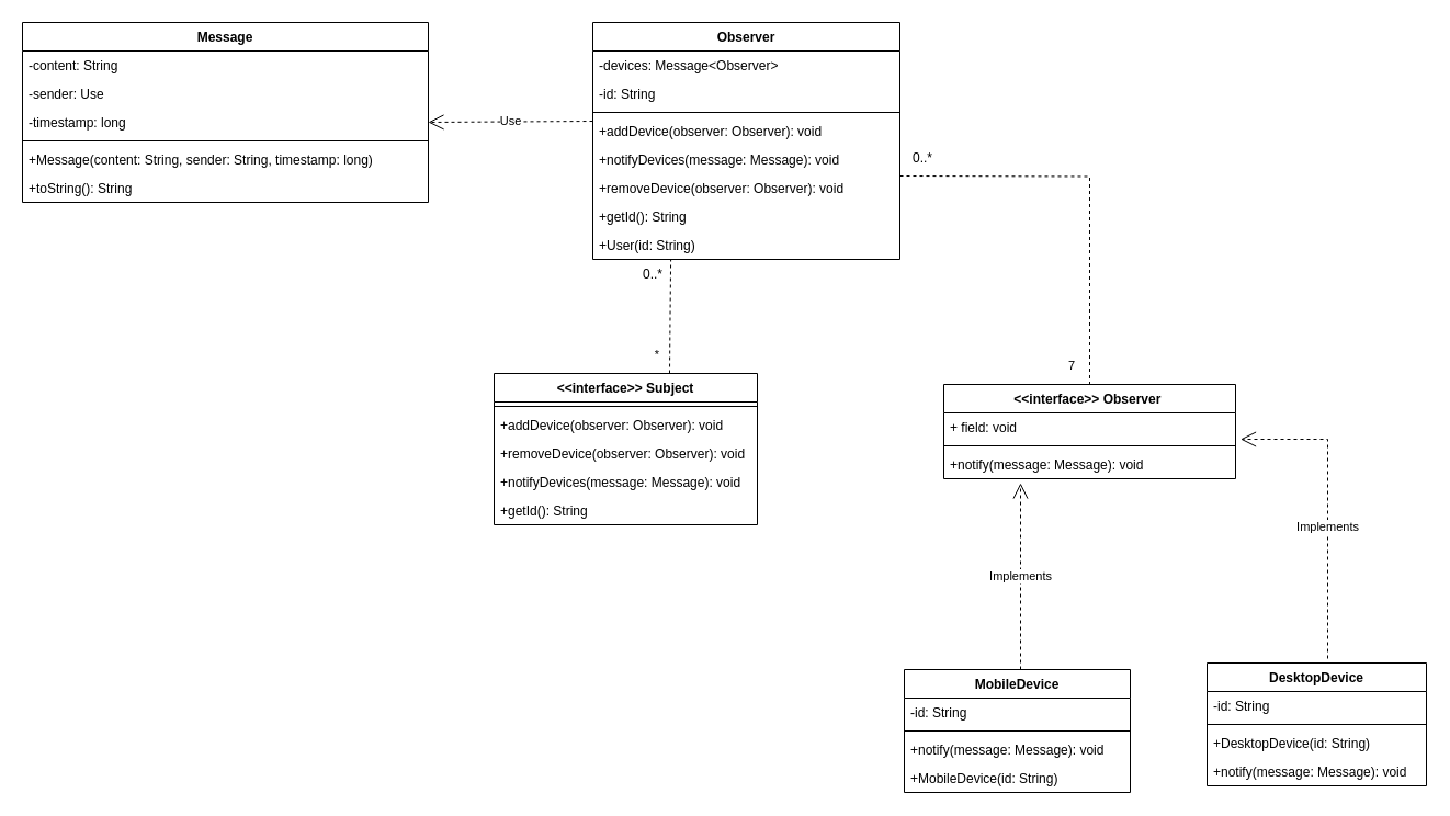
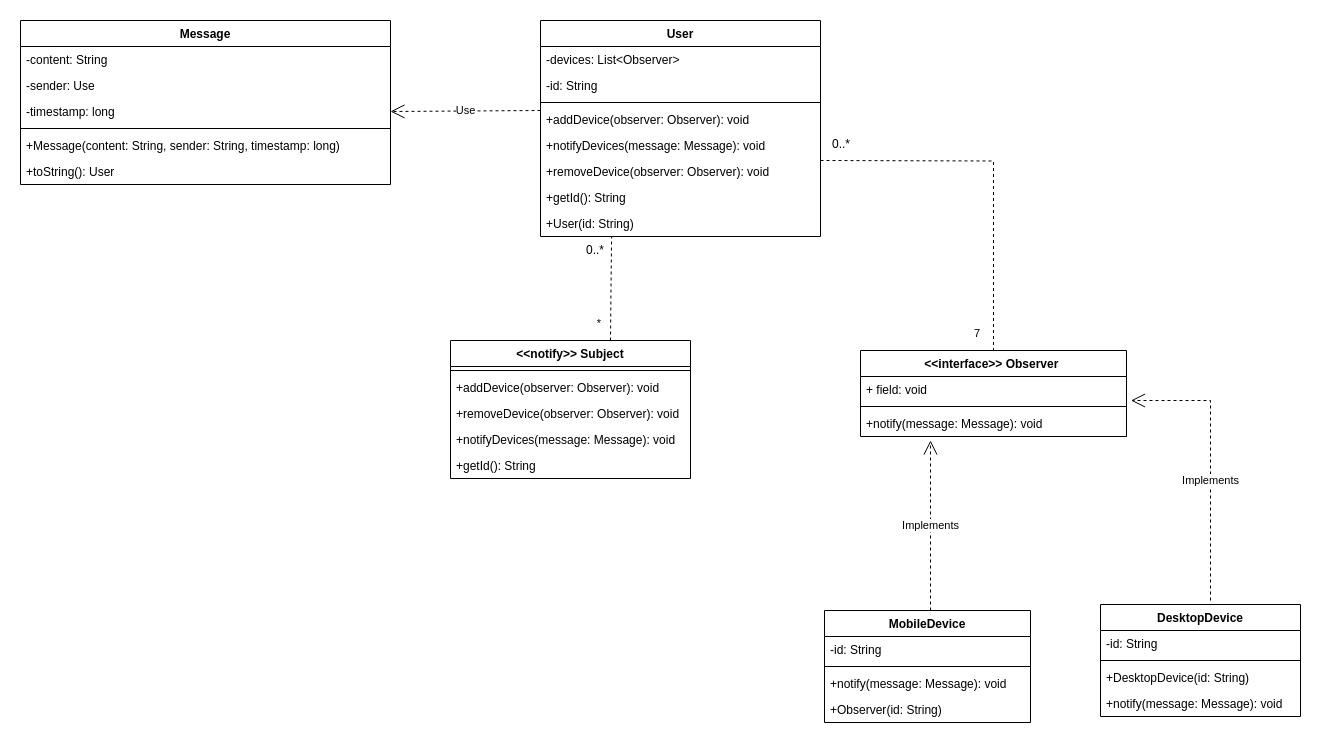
  <mxCell id="0" />
  <mxCell id="1" parent="0" />
- <mxCell id="2" value="&amp;lt;&amp;lt;interface&amp;gt;&amp;gt;&amp;nbsp;Subject                 " style="swimlane;fontStyle=1;align=center;verticalAlign=top;childLayout=stackLayout;horizontal=1;startSize=26;horizontalStack=0;resizeParent=1;resizeParentMax=0;resizeLast=0;collapsible=1;marginBottom=0;whiteSpace=wrap;html=1;" vertex="1" parent="1"><mxGeometry x="450" y="340" width="240" height="138" as="geometry" /></mxCell>
+ <mxCell id="2" value="&amp;lt;&amp;lt;notify&amp;gt;&amp;gt;&amp;nbsp;Subject                 " style="swimlane;fontStyle=1;align=center;verticalAlign=top;childLayout=stackLayout;horizontal=1;startSize=26;horizontalStack=0;resizeParent=1;resizeParentMax=0;resizeLast=0;collapsible=1;marginBottom=0;whiteSpace=wrap;html=1;" vertex="1" parent="1"><mxGeometry x="450" y="340" width="240" height="138" as="geometry" /></mxCell>
  <mxCell id="3" value="" style="line;strokeWidth=1;fillColor=none;align=left;verticalAlign=middle;spacingTop=-1;spacingLeft=3;spacingRight=3;rotatable=0;labelPosition=right;points=[];portConstraint=eastwest;strokeColor=inherit;" vertex="1" parent="2"><mxGeometry y="26" width="240" height="8" as="geometry" /></mxCell>
  <mxCell id="4" value="+addDevice(observer: Observer): void" style="text;strokeColor=none;fillColor=none;align=left;verticalAlign=top;spacingLeft=4;spacingRight=4;overflow=hidden;rotatable=0;points=[[0,0.5],[1,0.5]];portConstraint=eastwest;whiteSpace=wrap;html=1;" vertex="1" parent="2"><mxGeometry y="34" width="240" height="26" as="geometry" /></mxCell>
  <mxCell id="5" value="+removeDevice(observer: Observer): void" style="text;strokeColor=none;fillColor=none;align=left;verticalAlign=top;spacingLeft=4;spacingRight=4;overflow=hidden;rotatable=0;points=[[0,0.5],[1,0.5]];portConstraint=eastwest;whiteSpace=wrap;html=1;" vertex="1" parent="2"><mxGeometry y="60" width="240" height="26" as="geometry" /></mxCell>
  <mxCell id="6" value="+notifyDevices(message: Message): void" style="text;strokeColor=none;fillColor=none;align=left;verticalAlign=top;spacingLeft=4;spacingRight=4;overflow=hidden;rotatable=0;points=[[0,0.5],[1,0.5]];portConstraint=eastwest;whiteSpace=wrap;html=1;" vertex="1" parent="2"><mxGeometry y="86" width="240" height="26" as="geometry" /></mxCell>
  <mxCell id="7" value="+getId(): String&amp;nbsp;" style="text;strokeColor=none;fillColor=none;align=left;verticalAlign=top;spacingLeft=4;spacingRight=4;overflow=hidden;rotatable=0;points=[[0,0.5],[1,0.5]];portConstraint=eastwest;whiteSpace=wrap;html=1;" vertex="1" parent="2"><mxGeometry y="112" width="240" height="26" as="geometry" /></mxCell>
  <mxCell id="8" value="&amp;lt;&amp;lt;interface&amp;gt;&amp;gt; Observer&amp;nbsp;" style="swimlane;fontStyle=1;align=center;verticalAlign=top;childLayout=stackLayout;horizontal=1;startSize=26;horizontalStack=0;resizeParent=1;resizeParentMax=0;resizeLast=0;collapsible=1;marginBottom=0;whiteSpace=wrap;html=1;" vertex="1" parent="1"><mxGeometry x="860" y="350" width="266" height="86" as="geometry" /></mxCell>
  <mxCell id="9" value="+ field: void" style="text;strokeColor=none;fillColor=none;align=left;verticalAlign=top;spacingLeft=4;spacingRight=4;overflow=hidden;rotatable=0;points=[[0,0.5],[1,0.5]];portConstraint=eastwest;whiteSpace=wrap;html=1;" vertex="1" parent="8"><mxGeometry y="26" width="266" height="26" as="geometry" /></mxCell>
  <mxCell id="10" value="" style="line;strokeWidth=1;fillColor=none;align=left;verticalAlign=middle;spacingTop=-1;spacingLeft=3;spacingRight=3;rotatable=0;labelPosition=right;points=[];portConstraint=eastwest;strokeColor=inherit;" vertex="1" parent="8"><mxGeometry y="52" width="266" height="8" as="geometry" /></mxCell>
  <mxCell id="11" value="+&lt;span class=&quot;hljs-title function_ invoke__&quot;&gt;notify&lt;/span&gt;(&lt;span class=&quot;hljs-attr&quot;&gt;message&lt;/span&gt;: Message): &lt;span class=&quot;hljs-keyword&quot;&gt;void&lt;/span&gt;" style="text;strokeColor=none;fillColor=none;align=left;verticalAlign=top;spacingLeft=4;spacingRight=4;overflow=hidden;rotatable=0;points=[[0,0.5],[1,0.5]];portConstraint=eastwest;whiteSpace=wrap;html=1;" vertex="1" parent="8"><mxGeometry y="60" width="266" height="26" as="geometry" /></mxCell>
  <mxCell id="12" value="" style="endArrow=none;html=1;endSize=12;startArrow=none;startSize=14;startFill=0;edgeStyle=orthogonalEdgeStyle;rounded=0;dashed=1;endFill=0;entryX=0.5;entryY=0;entryDx=0;entryDy=0;" edge="1" parent="1" target="8"><mxGeometry relative="1" as="geometry"><mxPoint x="820" y="160" as="sourcePoint" /><mxPoint x="980" y="160" as="targetPoint" /></mxGeometry></mxCell>
  <mxCell id="13" value="MobileDevice    " style="swimlane;fontStyle=1;align=center;verticalAlign=top;childLayout=stackLayout;horizontal=1;startSize=26;horizontalStack=0;resizeParent=1;resizeParentMax=0;resizeLast=0;collapsible=1;marginBottom=0;whiteSpace=wrap;html=1;" vertex="1" parent="1"><mxGeometry x="824" y="610" width="206" height="112" as="geometry" /></mxCell>
  <mxCell id="14" value="Implements" style="endArrow=open;endSize=12;dashed=1;html=1;rounded=0;" edge="1" parent="13"><mxGeometry width="160" relative="1" as="geometry"><mxPoint x="106" as="sourcePoint" /><mxPoint x="106" y="-170" as="targetPoint" /></mxGeometry></mxCell>
  <mxCell id="15" value=" -id: String" style="text;strokeColor=none;fillColor=none;align=left;verticalAlign=top;spacingLeft=4;spacingRight=4;overflow=hidden;rotatable=0;points=[[0,0.5],[1,0.5]];portConstraint=eastwest;whiteSpace=wrap;html=1;" vertex="1" parent="13"><mxGeometry y="26" width="206" height="26" as="geometry" /></mxCell>
  <mxCell id="16" value="" style="line;strokeWidth=1;fillColor=none;align=left;verticalAlign=middle;spacingTop=-1;spacingLeft=3;spacingRight=3;rotatable=0;labelPosition=right;points=[];portConstraint=eastwest;strokeColor=inherit;" vertex="1" parent="13"><mxGeometry y="52" width="206" height="8" as="geometry" /></mxCell>
  <mxCell id="17" value="+&lt;span class=&quot;hljs-title function_ invoke__&quot;&gt;notify&lt;/span&gt;(&lt;span class=&quot;hljs-attr&quot;&gt;message&lt;/span&gt;: Message): &lt;span class=&quot;hljs-keyword&quot;&gt;void&lt;/span&gt;" style="text;strokeColor=none;fillColor=none;align=left;verticalAlign=top;spacingLeft=4;spacingRight=4;overflow=hidden;rotatable=0;points=[[0,0.5],[1,0.5]];portConstraint=eastwest;whiteSpace=wrap;html=1;" vertex="1" parent="13"><mxGeometry y="60" width="206" height="26" as="geometry" /></mxCell>
- <mxCell id="18" value="+&lt;span class=&quot;hljs-title function_ invoke__&quot;&gt;MobileDevice&lt;/span&gt;(&lt;span class=&quot;hljs-attr&quot;&gt;id&lt;/span&gt;: String)" style="text;strokeColor=none;fillColor=none;align=left;verticalAlign=top;spacingLeft=4;spacingRight=4;overflow=hidden;rotatable=0;points=[[0,0.5],[1,0.5]];portConstraint=eastwest;whiteSpace=wrap;html=1;" vertex="1" parent="13"><mxGeometry y="86" width="206" height="26" as="geometry" /></mxCell>
+ <mxCell id="18" value="+&lt;span class=&quot;hljs-title function_ invoke__&quot;&gt;Observer&lt;/span&gt;(&lt;span class=&quot;hljs-attr&quot;&gt;id&lt;/span&gt;: String)" style="text;strokeColor=none;fillColor=none;align=left;verticalAlign=top;spacingLeft=4;spacingRight=4;overflow=hidden;rotatable=0;points=[[0,0.5],[1,0.5]];portConstraint=eastwest;whiteSpace=wrap;html=1;" vertex="1" parent="13"><mxGeometry y="86" width="206" height="26" as="geometry" /></mxCell>
  <mxCell id="19" value="DesktopDevice   " style="swimlane;fontStyle=1;align=center;verticalAlign=top;childLayout=stackLayout;horizontal=1;startSize=26;horizontalStack=0;resizeParent=1;resizeParentMax=0;resizeLast=0;collapsible=1;marginBottom=0;whiteSpace=wrap;html=1;" vertex="1" parent="1"><mxGeometry x="1100" y="604" width="200" height="112" as="geometry" /></mxCell>
  <mxCell id="20" value="-id: String" style="text;strokeColor=none;fillColor=none;align=left;verticalAlign=top;spacingLeft=4;spacingRight=4;overflow=hidden;rotatable=0;points=[[0,0.5],[1,0.5]];portConstraint=eastwest;whiteSpace=wrap;html=1;" vertex="1" parent="19"><mxGeometry y="26" width="200" height="26" as="geometry" /></mxCell>
  <mxCell id="21" value="" style="line;strokeWidth=1;fillColor=none;align=left;verticalAlign=middle;spacingTop=-1;spacingLeft=3;spacingRight=3;rotatable=0;labelPosition=right;points=[];portConstraint=eastwest;strokeColor=inherit;" vertex="1" parent="19"><mxGeometry y="52" width="200" height="8" as="geometry" /></mxCell>
  <mxCell id="22" value="+&lt;span class=&quot;hljs-title function_ invoke__&quot;&gt;DesktopDevice&lt;/span&gt;(&lt;span class=&quot;hljs-attr&quot;&gt;id&lt;/span&gt;: String)" style="text;strokeColor=none;fillColor=none;align=left;verticalAlign=top;spacingLeft=4;spacingRight=4;overflow=hidden;rotatable=0;points=[[0,0.5],[1,0.5]];portConstraint=eastwest;whiteSpace=wrap;html=1;" vertex="1" parent="19"><mxGeometry y="60" width="200" height="26" as="geometry" /></mxCell>
  <mxCell id="23" value="+&lt;span class=&quot;hljs-title function_ invoke__&quot;&gt;notify&lt;/span&gt;(&lt;span class=&quot;hljs-attr&quot;&gt;message&lt;/span&gt;: Message): &lt;span class=&quot;hljs-keyword&quot;&gt;void&lt;/span&gt;" style="text;strokeColor=none;fillColor=none;align=left;verticalAlign=top;spacingLeft=4;spacingRight=4;overflow=hidden;rotatable=0;points=[[0,0.5],[1,0.5]];portConstraint=eastwest;whiteSpace=wrap;html=1;" vertex="1" parent="19"><mxGeometry y="86" width="200" height="26" as="geometry" /></mxCell>
  <mxCell id="24" value="Implements" style="endArrow=open;endSize=12;dashed=1;html=1;rounded=0;entryX=1.017;entryY=0.923;entryDx=0;entryDy=0;entryPerimeter=0;" edge="1" parent="19" target="9"><mxGeometry x="-0.141" width="160" relative="1" as="geometry"><mxPoint x="110" y="-4" as="sourcePoint" /><mxPoint x="250" y="-4" as="targetPoint" /><Array as="points"><mxPoint x="110" y="-204" /></Array><mxPoint as="offset" /></mxGeometry></mxCell>
- <mxCell id="25" value="Observer" style="swimlane;fontStyle=1;align=center;verticalAlign=top;childLayout=stackLayout;horizontal=1;startSize=26;horizontalStack=0;resizeParent=1;resizeParentMax=0;resizeLast=0;collapsible=1;marginBottom=0;whiteSpace=wrap;html=1;" vertex="1" parent="1"><mxGeometry x="540" y="20" width="280" height="216" as="geometry" /></mxCell>
- <mxCell id="26" value="-devices: Message&amp;lt;Observer&amp;gt;" style="text;strokeColor=none;fillColor=none;align=left;verticalAlign=top;spacingLeft=4;spacingRight=4;overflow=hidden;rotatable=0;points=[[0,0.5],[1,0.5]];portConstraint=eastwest;whiteSpace=wrap;html=1;" vertex="1" parent="25"><mxGeometry y="26" width="280" height="26" as="geometry" /></mxCell>
+ <mxCell id="25" value="User" style="swimlane;fontStyle=1;align=center;verticalAlign=top;childLayout=stackLayout;horizontal=1;startSize=26;horizontalStack=0;resizeParent=1;resizeParentMax=0;resizeLast=0;collapsible=1;marginBottom=0;whiteSpace=wrap;html=1;" vertex="1" parent="1"><mxGeometry x="540" y="20" width="280" height="216" as="geometry" /></mxCell>
+ <mxCell id="26" value="-devices: List&amp;lt;Observer&amp;gt;" style="text;strokeColor=none;fillColor=none;align=left;verticalAlign=top;spacingLeft=4;spacingRight=4;overflow=hidden;rotatable=0;points=[[0,0.5],[1,0.5]];portConstraint=eastwest;whiteSpace=wrap;html=1;" vertex="1" parent="25"><mxGeometry y="26" width="280" height="26" as="geometry" /></mxCell>
  <mxCell id="27" value="-id: String" style="text;strokeColor=none;fillColor=none;align=left;verticalAlign=top;spacingLeft=4;spacingRight=4;overflow=hidden;rotatable=0;points=[[0,0.5],[1,0.5]];portConstraint=eastwest;whiteSpace=wrap;html=1;" vertex="1" parent="25"><mxGeometry y="52" width="280" height="26" as="geometry" /></mxCell>
  <mxCell id="28" value="" style="line;strokeWidth=1;fillColor=none;align=left;verticalAlign=middle;spacingTop=-1;spacingLeft=3;spacingRight=3;rotatable=0;labelPosition=right;points=[];portConstraint=eastwest;strokeColor=inherit;" vertex="1" parent="25"><mxGeometry y="78" width="280" height="8" as="geometry" /></mxCell>
  <mxCell id="29" value="Use" style="endArrow=open;endSize=12;dashed=1;html=1;rounded=0;entryX=1;entryY=0.5;entryDx=0;entryDy=0;" edge="1" parent="25" target="43"><mxGeometry width="160" relative="1" as="geometry"><mxPoint y="90" as="sourcePoint" /><mxPoint x="160" y="90" as="targetPoint" /></mxGeometry></mxCell>
  <mxCell id="30" value="+addDevice(observer: Observer): void" style="text;strokeColor=none;fillColor=none;align=left;verticalAlign=top;spacingLeft=4;spacingRight=4;overflow=hidden;rotatable=0;points=[[0,0.5],[1,0.5]];portConstraint=eastwest;whiteSpace=wrap;html=1;" vertex="1" parent="25"><mxGeometry y="86" width="280" height="26" as="geometry" /></mxCell>
  <mxCell id="31" value="+notifyDevices(message: Message): void" style="text;strokeColor=none;fillColor=none;align=left;verticalAlign=top;spacingLeft=4;spacingRight=4;overflow=hidden;rotatable=0;points=[[0,0.5],[1,0.5]];portConstraint=eastwest;whiteSpace=wrap;html=1;" vertex="1" parent="25"><mxGeometry y="112" width="280" height="26" as="geometry" /></mxCell>
  <mxCell id="32" value="+removeDevice(observer: Observer): void" style="text;strokeColor=none;fillColor=none;align=left;verticalAlign=top;spacingLeft=4;spacingRight=4;overflow=hidden;rotatable=0;points=[[0,0.5],[1,0.5]];portConstraint=eastwest;whiteSpace=wrap;html=1;" vertex="1" parent="25"><mxGeometry y="138" width="280" height="26" as="geometry" /></mxCell>
  <mxCell id="33" value="+getId(): String" style="text;strokeColor=none;fillColor=none;align=left;verticalAlign=top;spacingLeft=4;spacingRight=4;overflow=hidden;rotatable=0;points=[[0,0.5],[1,0.5]];portConstraint=eastwest;whiteSpace=wrap;html=1;" vertex="1" parent="25"><mxGeometry y="164" width="280" height="26" as="geometry" /></mxCell>
  <mxCell id="34" value="+User(id: String)" style="text;strokeColor=none;fillColor=none;align=left;verticalAlign=top;spacingLeft=4;spacingRight=4;overflow=hidden;rotatable=0;points=[[0,0.5],[1,0.5]];portConstraint=eastwest;whiteSpace=wrap;html=1;" vertex="1" parent="25"><mxGeometry y="190" width="280" height="26" as="geometry" /></mxCell>
  <mxCell id="35" value="" style="endArrow=none;html=1;endSize=12;startArrow=none;startSize=14;startFill=0;edgeStyle=orthogonalEdgeStyle;rounded=0;dashed=1;endFill=0;entryX=0.254;entryY=0.992;entryDx=0;entryDy=0;entryPerimeter=0;" edge="1" parent="1" target="34"><mxGeometry relative="1" as="geometry"><mxPoint x="610" y="340" as="sourcePoint" /><mxPoint x="770" y="340" as="targetPoint" /></mxGeometry></mxCell>
  <mxCell id="36" value="*" style="edgeLabel;resizable=0;html=1;align=right;verticalAlign=top;" connectable="0" vertex="1" parent="35"><mxGeometry x="1" relative="1" as="geometry"><mxPoint x="-10" y="74" as="offset" /></mxGeometry></mxCell>
  <mxCell id="37" value="0..*" style="text;whiteSpace=wrap;html=1;" vertex="1" parent="1"><mxGeometry x="584" y="236" width="30" height="20" as="geometry" /></mxCell>
  <mxCell id="38" value="0..*" style="text;whiteSpace=wrap;html=1;" vertex="1" parent="1"><mxGeometry x="830" y="130" width="30" height="20" as="geometry" /></mxCell>
  <mxCell id="39" value="7" style="edgeLabel;resizable=0;html=1;align=right;verticalAlign=top;" connectable="0" vertex="1" parent="1"><mxGeometry x="980" y="319.602" as="geometry" /></mxCell>
  <mxCell id="40" value="Message            " style="swimlane;fontStyle=1;align=center;verticalAlign=top;childLayout=stackLayout;horizontal=1;startSize=26;horizontalStack=0;resizeParent=1;resizeParentMax=0;resizeLast=0;collapsible=1;marginBottom=0;whiteSpace=wrap;html=1;" vertex="1" parent="1"><mxGeometry x="20" y="20" width="370" height="164" as="geometry" /></mxCell>
  <mxCell id="41" value="-content: String" style="text;strokeColor=none;fillColor=none;align=left;verticalAlign=top;spacingLeft=4;spacingRight=4;overflow=hidden;rotatable=0;points=[[0,0.5],[1,0.5]];portConstraint=eastwest;whiteSpace=wrap;html=1;" vertex="1" parent="40"><mxGeometry y="26" width="370" height="26" as="geometry" /></mxCell>
  <mxCell id="42" value="-sender: Use" style="text;strokeColor=none;fillColor=none;align=left;verticalAlign=top;spacingLeft=4;spacingRight=4;overflow=hidden;rotatable=0;points=[[0,0.5],[1,0.5]];portConstraint=eastwest;whiteSpace=wrap;html=1;" vertex="1" parent="40"><mxGeometry y="52" width="370" height="26" as="geometry" /></mxCell>
  <mxCell id="43" value="-timestamp: long" style="text;strokeColor=none;fillColor=none;align=left;verticalAlign=top;spacingLeft=4;spacingRight=4;overflow=hidden;rotatable=0;points=[[0,0.5],[1,0.5]];portConstraint=eastwest;whiteSpace=wrap;html=1;" vertex="1" parent="40"><mxGeometry y="78" width="370" height="26" as="geometry" /></mxCell>
  <mxCell id="44" value="" style="line;strokeWidth=1;fillColor=none;align=left;verticalAlign=middle;spacingTop=-1;spacingLeft=3;spacingRight=3;rotatable=0;labelPosition=right;points=[];portConstraint=eastwest;strokeColor=inherit;" vertex="1" parent="40"><mxGeometry y="104" width="370" height="8" as="geometry" /></mxCell>
  <mxCell id="45" value="+Message(content: String, sender: String, timestamp: long)" style="text;strokeColor=none;fillColor=none;align=left;verticalAlign=top;spacingLeft=4;spacingRight=4;overflow=hidden;rotatable=0;points=[[0,0.5],[1,0.5]];portConstraint=eastwest;whiteSpace=wrap;html=1;" vertex="1" parent="40"><mxGeometry y="112" width="370" height="26" as="geometry" /></mxCell>
- <mxCell id="46" value=" +toString(): String" style="text;strokeColor=none;fillColor=none;align=left;verticalAlign=top;spacingLeft=4;spacingRight=4;overflow=hidden;rotatable=0;points=[[0,0.5],[1,0.5]];portConstraint=eastwest;whiteSpace=wrap;html=1;" vertex="1" parent="40"><mxGeometry y="138" width="370" height="26" as="geometry" /></mxCell>
+ <mxCell id="46" value=" +toString(): User" style="text;strokeColor=none;fillColor=none;align=left;verticalAlign=top;spacingLeft=4;spacingRight=4;overflow=hidden;rotatable=0;points=[[0,0.5],[1,0.5]];portConstraint=eastwest;whiteSpace=wrap;html=1;" vertex="1" parent="40"><mxGeometry y="138" width="370" height="26" as="geometry" /></mxCell>
